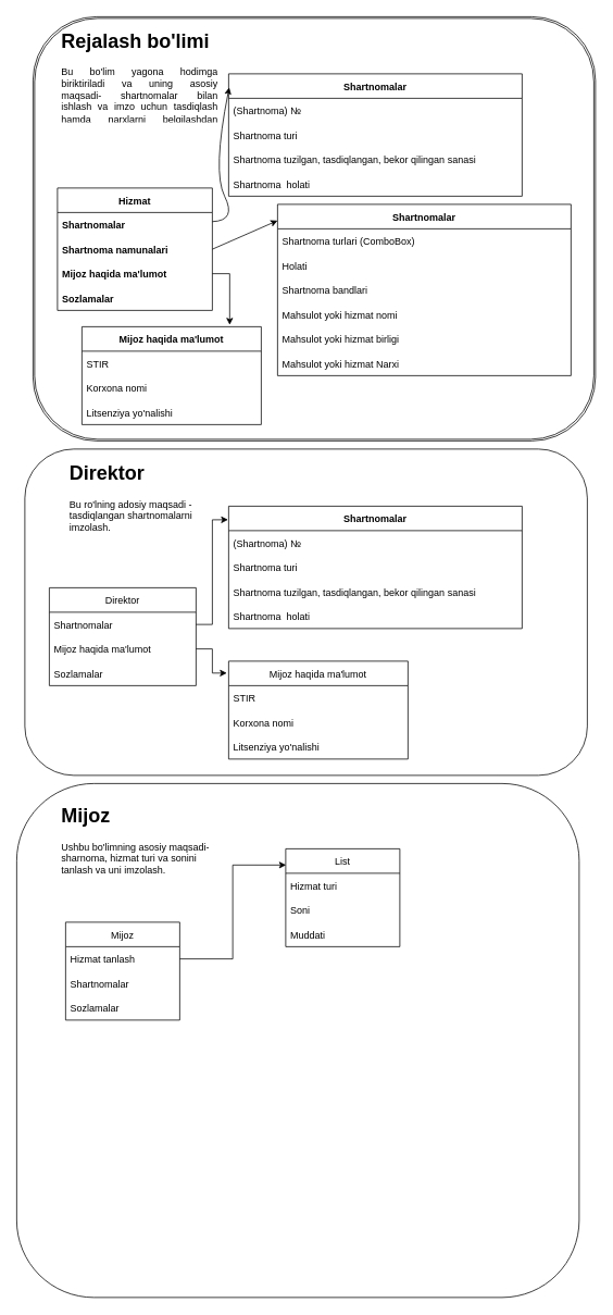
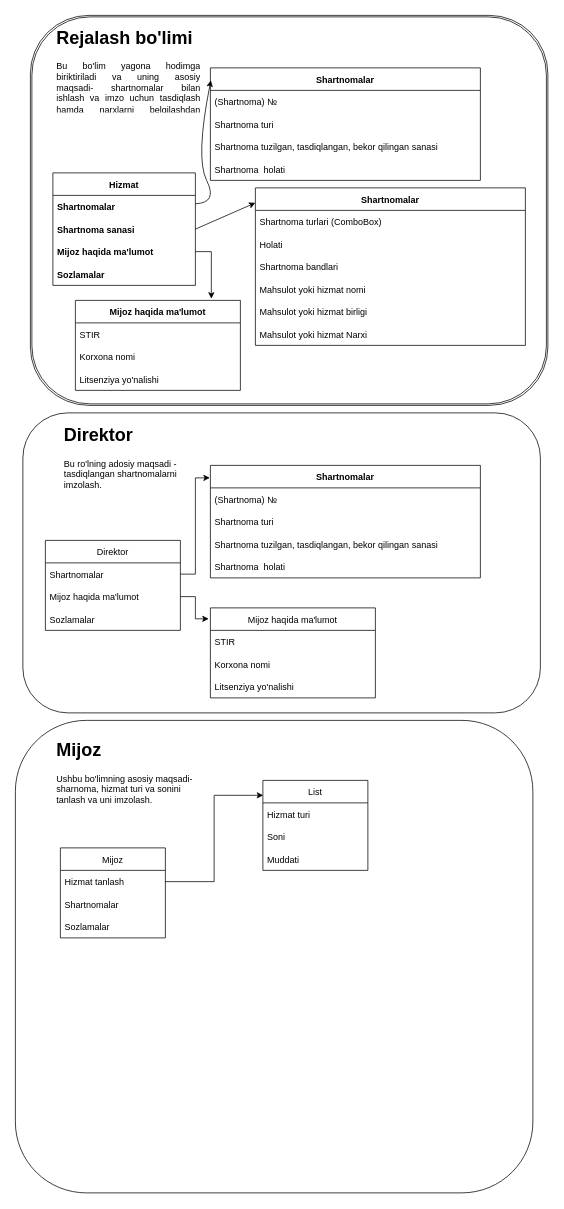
  <mxCell id="0" />
  <mxCell id="1" parent="0" />
  <mxCell id="2" value="" style="shape=ext;double=1;rounded=1;whiteSpace=wrap;html=1;" parent="1" vertex="1"><mxGeometry x="40" width="690" height="520" as="geometry" y="20" /></mxCell>
  <mxCell id="3" value="Hizmat" style="swimlane;fontStyle=1;childLayout=stackLayout;horizontal=1;startSize=30;horizontalStack=0;resizeParent=1;resizeParentMax=0;resizeLast=0;collapsible=1;marginBottom=0;labelBorderColor=none;" parent="1" vertex="1"><mxGeometry y="230" width="190" height="150" as="geometry" x="70"><mxRectangle x="40" y="100" width="50" height="30" as="alternateBounds" /></mxGeometry></mxCell>
  <mxCell id="4" value="Shartnomalar" style="text;strokeColor=none;fillColor=none;align=left;verticalAlign=middle;spacingLeft=4;spacingRight=4;overflow=hidden;points=[[0,0.5],[1,0.5]];portConstraint=eastwest;rotatable=0;fontStyle=1" parent="3" vertex="1"><mxGeometry y="30" width="190" height="30" as="geometry" /></mxCell>
- <mxCell id="5" value="Shartnoma namunalari" style="text;strokeColor=none;fillColor=none;align=left;verticalAlign=middle;spacingLeft=4;spacingRight=4;overflow=hidden;points=[[0,0.5],[1,0.5]];portConstraint=eastwest;rotatable=0;fontStyle=1" parent="3" vertex="1"><mxGeometry y="60" width="190" height="30" as="geometry" /></mxCell>
+ <mxCell id="5" value="Shartnoma sanasi" style="text;strokeColor=none;fillColor=none;align=left;verticalAlign=middle;spacingLeft=4;spacingRight=4;overflow=hidden;points=[[0,0.5],[1,0.5]];portConstraint=eastwest;rotatable=0;fontStyle=1" parent="3" vertex="1"><mxGeometry y="60" width="190" height="30" as="geometry" /></mxCell>
  <mxCell id="6" value="Mijoz haqida ma'lumot" style="text;strokeColor=none;fillColor=none;align=left;verticalAlign=middle;spacingLeft=4;spacingRight=4;overflow=hidden;points=[[0,0.5],[1,0.5]];portConstraint=eastwest;rotatable=0;fontStyle=1" parent="3" vertex="1"><mxGeometry y="90" width="190" height="30" as="geometry" /></mxCell>
  <mxCell id="7" value="Sozlamalar" style="text;strokeColor=none;fillColor=none;align=left;verticalAlign=middle;spacingLeft=4;spacingRight=4;overflow=hidden;points=[[0,0.5],[1,0.5]];portConstraint=eastwest;rotatable=0;fontStyle=1" parent="3" vertex="1"><mxGeometry y="120" width="190" height="30" as="geometry" /></mxCell>
  <mxCell id="8" value="Shartnomalar" style="swimlane;fontStyle=1;childLayout=stackLayout;horizontal=1;startSize=30;horizontalStack=0;resizeParent=1;resizeParentMax=0;resizeLast=0;collapsible=1;marginBottom=0;" parent="1" vertex="1"><mxGeometry x="280" y="90" width="360" height="150" as="geometry" /></mxCell>
  <mxCell id="9" value="(Shartnoma) №" style="text;strokeColor=none;fillColor=none;align=left;verticalAlign=middle;spacingLeft=4;spacingRight=4;overflow=hidden;points=[[0,0.5],[1,0.5]];portConstraint=eastwest;rotatable=0;" parent="8" vertex="1"><mxGeometry y="30" width="360" height="30" as="geometry" /></mxCell>
  <mxCell id="10" value="Shartnoma turi" style="text;strokeColor=none;fillColor=none;align=left;verticalAlign=middle;spacingLeft=4;spacingRight=4;overflow=hidden;points=[[0,0.5],[1,0.5]];portConstraint=eastwest;rotatable=0;" parent="8" vertex="1"><mxGeometry y="60" width="360" height="30" as="geometry" /></mxCell>
  <mxCell id="11" value="Shartnoma tuzilgan, tasdiqlangan, bekor qilingan sanasi" style="text;strokeColor=none;fillColor=none;align=left;verticalAlign=middle;spacingLeft=4;spacingRight=4;overflow=hidden;points=[[0,0.5],[1,0.5]];portConstraint=eastwest;rotatable=0;" parent="8" vertex="1"><mxGeometry y="90" width="360" height="30" as="geometry" /></mxCell>
  <mxCell id="12" value="Shartnoma  holati" style="text;strokeColor=none;fillColor=none;align=left;verticalAlign=middle;spacingLeft=4;spacingRight=4;overflow=hidden;points=[[0,0.5],[1,0.5]];portConstraint=eastwest;rotatable=0;" parent="8" vertex="1"><mxGeometry y="120" width="360" height="30" as="geometry" /></mxCell>
  <mxCell id="13" value="" style="curved=1;endArrow=classic;html=1;rounded=0;entryX=0.002;entryY=0.111;entryDx=0;entryDy=0;entryPerimeter=0;" parent="1" source="4" target="8" edge="1"><mxGeometry width="50" height="50" relative="1" as="geometry"><mxPoint x="390" y="380" as="sourcePoint" /><mxPoint x="440" y="330" as="targetPoint" /><Array as="points"><mxPoint x="290" y="270" /><mxPoint x="260" y="210" /></Array></mxGeometry></mxCell>
  <mxCell id="14" value="Shartnomalar" style="swimlane;fontStyle=1;childLayout=stackLayout;horizontal=1;startSize=30;horizontalStack=0;resizeParent=1;resizeParentMax=0;resizeLast=0;collapsible=1;marginBottom=0;" parent="1" vertex="1"><mxGeometry x="340" y="250" width="360" height="210" as="geometry" /></mxCell>
  <mxCell id="15" value="Shartnoma turlari (ComboBox)" style="text;strokeColor=none;fillColor=none;align=left;verticalAlign=middle;spacingLeft=4;spacingRight=4;overflow=hidden;points=[[0,0.5],[1,0.5]];portConstraint=eastwest;rotatable=0;" parent="14" vertex="1"><mxGeometry y="30" width="360" height="30" as="geometry" /></mxCell>
  <mxCell id="16" value="Holati" style="text;strokeColor=none;fillColor=none;align=left;verticalAlign=middle;spacingLeft=4;spacingRight=4;overflow=hidden;points=[[0,0.5],[1,0.5]];portConstraint=eastwest;rotatable=0;" parent="14" vertex="1"><mxGeometry y="60" width="360" height="30" as="geometry" /></mxCell>
  <mxCell id="17" value="Shartnoma bandlari" style="text;strokeColor=none;fillColor=none;align=left;verticalAlign=middle;spacingLeft=4;spacingRight=4;overflow=hidden;points=[[0,0.5],[1,0.5]];portConstraint=eastwest;rotatable=0;" parent="14" vertex="1"><mxGeometry y="90" width="360" height="30" as="geometry" /></mxCell>
  <mxCell id="18" value="Mahsulot yoki hizmat nomi " style="text;strokeColor=none;fillColor=none;align=left;verticalAlign=middle;spacingLeft=4;spacingRight=4;overflow=hidden;points=[[0,0.5],[1,0.5]];portConstraint=eastwest;rotatable=0;" parent="14" vertex="1"><mxGeometry y="120" width="360" height="30" as="geometry" /></mxCell>
  <mxCell id="19" value="Mahsulot yoki hizmat birligi" style="text;strokeColor=none;fillColor=none;align=left;verticalAlign=middle;spacingLeft=4;spacingRight=4;overflow=hidden;points=[[0,0.5],[1,0.5]];portConstraint=eastwest;rotatable=0;" parent="14" vertex="1"><mxGeometry y="150" width="360" height="30" as="geometry" /></mxCell>
  <mxCell id="20" value="Mahsulot yoki hizmat Narxi" style="text;strokeColor=none;fillColor=none;align=left;verticalAlign=middle;spacingLeft=4;spacingRight=4;overflow=hidden;points=[[0,0.5],[1,0.5]];portConstraint=eastwest;rotatable=0;" parent="14" vertex="1"><mxGeometry y="180" width="360" height="30" as="geometry" /></mxCell>
  <mxCell id="21" value="" style="endArrow=classic;html=1;rounded=0;entryX=0;entryY=0.095;entryDx=0;entryDy=0;entryPerimeter=0;exitX=1;exitY=0.5;exitDx=0;exitDy=0;" parent="1" source="5" target="14" edge="1"><mxGeometry width="50" height="50" relative="1" as="geometry"><mxPoint x="390" y="380" as="sourcePoint" /><mxPoint x="440" y="330" as="targetPoint" /></mxGeometry></mxCell>
  <mxCell id="22" value="&lt;h1&gt;Rejalash bo'limi&lt;/h1&gt;&lt;p style=&quot;text-align: justify&quot;&gt;Bu bo'lim yagona hodimga biriktiriladi va uning asosiy maqsadi- shartnomalar bilan ishlash va imzo uchun tasdiqlash hamda narxlarni belgilashdan iborat!&lt;/p&gt;" style="text;html=1;strokeColor=none;fillColor=none;spacing=5;spacingTop=-20;whiteSpace=wrap;overflow=hidden;rounded=0;" parent="1" vertex="1"><mxGeometry y="30" width="200" height="120" as="geometry" x="70" /></mxCell>
  <mxCell id="23" value="" style="rounded=1;whiteSpace=wrap;html=1;" parent="1" vertex="1"><mxGeometry x="30" y="550" width="690" height="400" as="geometry" /></mxCell>
  <mxCell id="24" value="Direktor" style="swimlane;fontStyle=0;childLayout=stackLayout;horizontal=1;startSize=30;horizontalStack=0;resizeParent=1;resizeParentMax=0;resizeLast=0;collapsible=1;marginBottom=0;" parent="1" vertex="1"><mxGeometry x="60" y="720" width="180" height="120" as="geometry" /></mxCell>
  <mxCell id="25" value="Shartnomalar" style="text;strokeColor=none;fillColor=none;align=left;verticalAlign=middle;spacingLeft=4;spacingRight=4;overflow=hidden;points=[[0,0.5],[1,0.5]];portConstraint=eastwest;rotatable=0;" parent="24" vertex="1"><mxGeometry y="30" width="180" height="30" as="geometry" /></mxCell>
  <mxCell id="26" value="Mijoz haqida ma'lumot" style="text;strokeColor=none;fillColor=none;align=left;verticalAlign=middle;spacingLeft=4;spacingRight=4;overflow=hidden;points=[[0,0.5],[1,0.5]];portConstraint=eastwest;rotatable=0;" parent="24" vertex="1"><mxGeometry y="60" width="180" height="30" as="geometry" /></mxCell>
  <mxCell id="27" value="Sozlamalar" style="text;strokeColor=none;fillColor=none;align=left;verticalAlign=middle;spacingLeft=4;spacingRight=4;overflow=hidden;points=[[0,0.5],[1,0.5]];portConstraint=eastwest;rotatable=0;" parent="24" vertex="1"><mxGeometry y="90" width="180" height="30" as="geometry" /></mxCell>
  <mxCell id="28" value="&lt;h1&gt;Direktor&lt;/h1&gt;&lt;p&gt;Bu ro'lning adosiy maqsadi - tasdiqlangan shartnomalarni imzolash.&lt;/p&gt;" style="text;html=1;strokeColor=none;fillColor=none;spacing=5;spacingTop=-20;whiteSpace=wrap;overflow=hidden;rounded=0;" parent="1" vertex="1"><mxGeometry x="80" y="560" width="190" height="100" as="geometry" /></mxCell>
  <mxCell id="29" value="Shartnomalar" style="swimlane;fontStyle=1;childLayout=stackLayout;horizontal=1;startSize=30;horizontalStack=0;resizeParent=1;resizeParentMax=0;resizeLast=0;collapsible=1;marginBottom=0;" parent="1" vertex="1"><mxGeometry x="280" y="620" width="360" height="150" as="geometry" /></mxCell>
  <mxCell id="30" value="(Shartnoma) №" style="text;strokeColor=none;fillColor=none;align=left;verticalAlign=middle;spacingLeft=4;spacingRight=4;overflow=hidden;points=[[0,0.5],[1,0.5]];portConstraint=eastwest;rotatable=0;" parent="29" vertex="1"><mxGeometry y="30" width="360" height="30" as="geometry" /></mxCell>
  <mxCell id="31" value="Shartnoma turi" style="text;strokeColor=none;fillColor=none;align=left;verticalAlign=middle;spacingLeft=4;spacingRight=4;overflow=hidden;points=[[0,0.5],[1,0.5]];portConstraint=eastwest;rotatable=0;" parent="29" vertex="1"><mxGeometry y="60" width="360" height="30" as="geometry" /></mxCell>
  <mxCell id="32" value="Shartnoma tuzilgan, tasdiqlangan, bekor qilingan sanasi" style="text;strokeColor=none;fillColor=none;align=left;verticalAlign=middle;spacingLeft=4;spacingRight=4;overflow=hidden;points=[[0,0.5],[1,0.5]];portConstraint=eastwest;rotatable=0;" parent="29" vertex="1"><mxGeometry y="90" width="360" height="30" as="geometry" /></mxCell>
  <mxCell id="33" value="Shartnoma  holati" style="text;strokeColor=none;fillColor=none;align=left;verticalAlign=middle;spacingLeft=4;spacingRight=4;overflow=hidden;points=[[0,0.5],[1,0.5]];portConstraint=eastwest;rotatable=0;" parent="29" vertex="1"><mxGeometry y="120" width="360" height="30" as="geometry" /></mxCell>
  <mxCell id="34" value="Mijoz haqida ma'lumot" style="swimlane;fontStyle=0;childLayout=stackLayout;horizontal=1;startSize=30;horizontalStack=0;resizeParent=1;resizeParentMax=0;resizeLast=0;collapsible=1;marginBottom=0;" parent="1" vertex="1"><mxGeometry x="280" y="810" width="220" height="120" as="geometry" /></mxCell>
  <mxCell id="35" value="STIR" style="text;strokeColor=none;fillColor=none;align=left;verticalAlign=middle;spacingLeft=4;spacingRight=4;overflow=hidden;points=[[0,0.5],[1,0.5]];portConstraint=eastwest;rotatable=0;" parent="34" vertex="1"><mxGeometry y="30" width="220" height="30" as="geometry" /></mxCell>
  <mxCell id="36" value="Korxona nomi" style="text;strokeColor=none;fillColor=none;align=left;verticalAlign=middle;spacingLeft=4;spacingRight=4;overflow=hidden;points=[[0,0.5],[1,0.5]];portConstraint=eastwest;rotatable=0;" parent="34" vertex="1"><mxGeometry y="60" width="220" height="30" as="geometry" /></mxCell>
  <mxCell id="37" value="Litsenziya yo'nalishi" style="text;strokeColor=none;fillColor=none;align=left;verticalAlign=middle;spacingLeft=4;spacingRight=4;overflow=hidden;points=[[0,0.5],[1,0.5]];portConstraint=eastwest;rotatable=0;" parent="34" vertex="1"><mxGeometry y="90" width="220" height="30" as="geometry" /></mxCell>
  <mxCell id="38" style="edgeStyle=orthogonalEdgeStyle;rounded=0;orthogonalLoop=1;jettySize=auto;html=1;entryX=-0.002;entryY=0.111;entryDx=0;entryDy=0;entryPerimeter=0;" parent="1" source="25" target="29" edge="1"><mxGeometry relative="1" as="geometry" /></mxCell>
  <mxCell id="39" style="edgeStyle=orthogonalEdgeStyle;rounded=0;orthogonalLoop=1;jettySize=auto;html=1;entryX=-0.01;entryY=0.122;entryDx=0;entryDy=0;entryPerimeter=0;" parent="1" source="26" target="34" edge="1"><mxGeometry relative="1" as="geometry" /></mxCell>
  <mxCell id="40" value="Mijoz haqida ma'lumot" style="swimlane;fontStyle=1;childLayout=stackLayout;horizontal=1;startSize=30;horizontalStack=0;resizeParent=1;resizeParentMax=0;resizeLast=0;collapsible=1;marginBottom=0;" parent="1" vertex="1"><mxGeometry x="100" y="400" width="220" height="120" as="geometry" /></mxCell>
  <mxCell id="41" value="STIR" style="text;strokeColor=none;fillColor=none;align=left;verticalAlign=middle;spacingLeft=4;spacingRight=4;overflow=hidden;points=[[0,0.5],[1,0.5]];portConstraint=eastwest;rotatable=0;fontStyle=0" parent="40" vertex="1"><mxGeometry y="30" width="220" height="30" as="geometry" /></mxCell>
  <mxCell id="42" value="Korxona nomi" style="text;strokeColor=none;fillColor=none;align=left;verticalAlign=middle;spacingLeft=4;spacingRight=4;overflow=hidden;points=[[0,0.5],[1,0.5]];portConstraint=eastwest;rotatable=0;fontStyle=0" parent="40" vertex="1"><mxGeometry y="60" width="220" height="30" as="geometry" /></mxCell>
  <mxCell id="43" value="Litsenziya yo'nalishi" style="text;strokeColor=none;fillColor=none;align=left;verticalAlign=middle;spacingLeft=4;spacingRight=4;overflow=hidden;points=[[0,0.5],[1,0.5]];portConstraint=eastwest;rotatable=0;" parent="40" vertex="1"><mxGeometry y="90" width="220" height="30" as="geometry" /></mxCell>
  <mxCell id="44" style="edgeStyle=orthogonalEdgeStyle;rounded=0;orthogonalLoop=1;jettySize=auto;html=1;entryX=0.824;entryY=-0.019;entryDx=0;entryDy=0;entryPerimeter=0;" parent="1" source="6" target="40" edge="1"><mxGeometry relative="1" as="geometry" /></mxCell>
  <mxCell id="45" value="" style="rounded=1;whiteSpace=wrap;html=1;" parent="1" vertex="1"><mxGeometry x="20" y="960" width="690" height="630" as="geometry" /></mxCell>
  <mxCell id="46" value="&lt;h1&gt;Mijoz&lt;/h1&gt;&lt;p&gt;Ushbu bo'limning asosiy maqsadi- sharnoma, hizmat turi va sonini tanlash va uni imzolash.&lt;/p&gt;" style="text;html=1;strokeColor=none;fillColor=none;spacing=5;spacingTop=-20;whiteSpace=wrap;overflow=hidden;rounded=0;" parent="1" vertex="1"><mxGeometry y="980" width="190" height="100" as="geometry" x="70" /></mxCell>
  <mxCell id="47" value="Mijoz" style="swimlane;fontStyle=0;childLayout=stackLayout;horizontal=1;startSize=30;horizontalStack=0;resizeParent=1;resizeParentMax=0;resizeLast=0;collapsible=1;marginBottom=0;" parent="1" vertex="1"><mxGeometry x="80" y="1130" width="140" height="120" as="geometry" /></mxCell>
  <mxCell id="48" value="Hizmat tanlash" style="text;strokeColor=none;fillColor=none;align=left;verticalAlign=middle;spacingLeft=4;spacingRight=4;overflow=hidden;points=[[0,0.5],[1,0.5]];portConstraint=eastwest;rotatable=0;" parent="47" vertex="1"><mxGeometry y="30" width="140" height="30" as="geometry" /></mxCell>
  <mxCell id="49" value="Shartnomalar" style="text;strokeColor=none;fillColor=none;align=left;verticalAlign=middle;spacingLeft=4;spacingRight=4;overflow=hidden;points=[[0,0.5],[1,0.5]];portConstraint=eastwest;rotatable=0;" parent="47" vertex="1"><mxGeometry y="60" width="140" height="30" as="geometry" /></mxCell>
  <mxCell id="50" value="Sozlamalar" style="text;strokeColor=none;fillColor=none;align=left;verticalAlign=middle;spacingLeft=4;spacingRight=4;overflow=hidden;points=[[0,0.5],[1,0.5]];portConstraint=eastwest;rotatable=0;" parent="47" vertex="1"><mxGeometry y="90" width="140" height="30" as="geometry" /></mxCell>
  <mxCell id="51" value="List" style="swimlane;fontStyle=0;childLayout=stackLayout;horizontal=1;startSize=30;horizontalStack=0;resizeParent=1;resizeParentMax=0;resizeLast=0;collapsible=1;marginBottom=0;" parent="1" vertex="1"><mxGeometry x="350" y="1040" width="140" height="120" as="geometry" /></mxCell>
  <mxCell id="52" value="Hizmat turi" style="text;strokeColor=none;fillColor=none;align=left;verticalAlign=middle;spacingLeft=4;spacingRight=4;overflow=hidden;points=[[0,0.5],[1,0.5]];portConstraint=eastwest;rotatable=0;" parent="51" vertex="1"><mxGeometry y="30" width="140" height="30" as="geometry" /></mxCell>
  <mxCell id="53" value="Soni" style="text;strokeColor=none;fillColor=none;align=left;verticalAlign=middle;spacingLeft=4;spacingRight=4;overflow=hidden;points=[[0,0.5],[1,0.5]];portConstraint=eastwest;rotatable=0;" parent="51" vertex="1"><mxGeometry y="60" width="140" height="30" as="geometry" /></mxCell>
  <mxCell id="54" value="Muddati" style="text;strokeColor=none;fillColor=none;align=left;verticalAlign=middle;spacingLeft=4;spacingRight=4;overflow=hidden;points=[[0,0.5],[1,0.5]];portConstraint=eastwest;rotatable=0;" parent="51" vertex="1"><mxGeometry y="90" width="140" height="30" as="geometry" /></mxCell>
  <mxCell id="55" style="edgeStyle=orthogonalEdgeStyle;rounded=0;orthogonalLoop=1;jettySize=auto;html=1;entryX=0.003;entryY=0.166;entryDx=0;entryDy=0;entryPerimeter=0;" parent="1" source="48" target="51" edge="1"><mxGeometry relative="1" as="geometry" /></mxCell>
